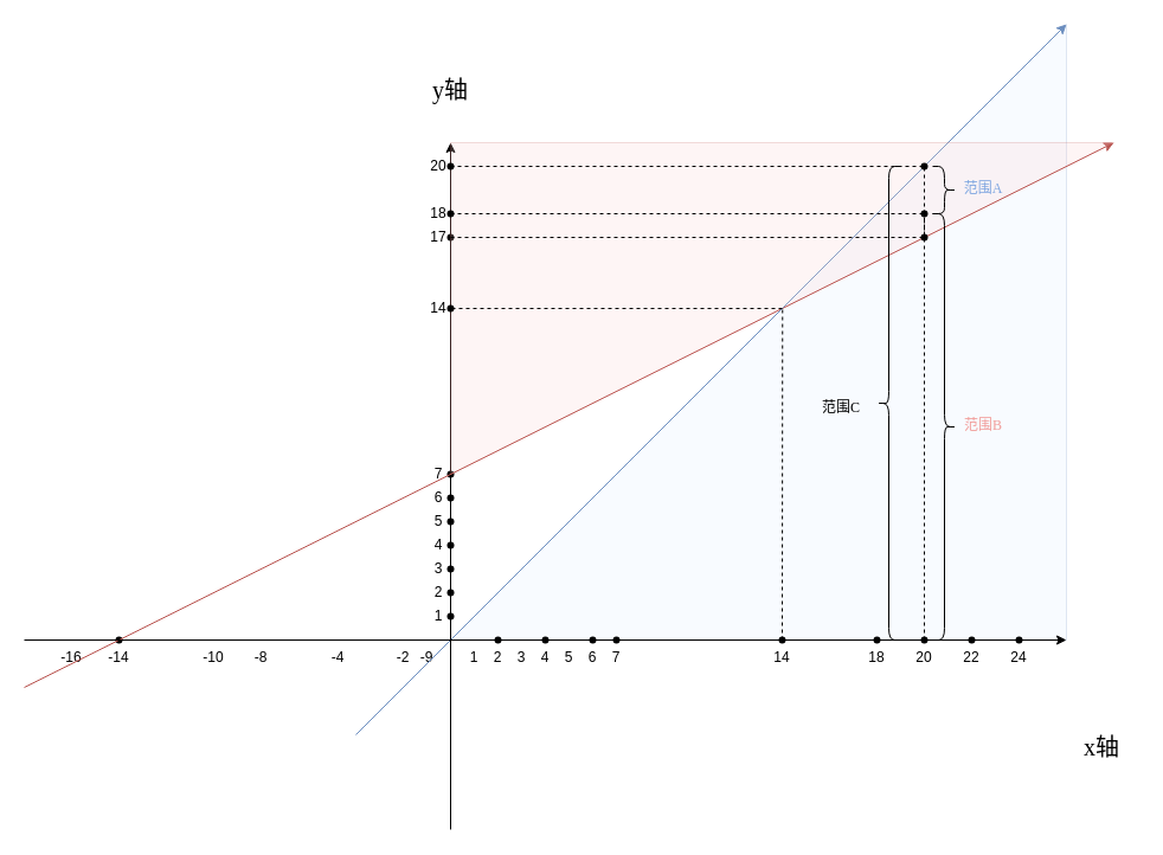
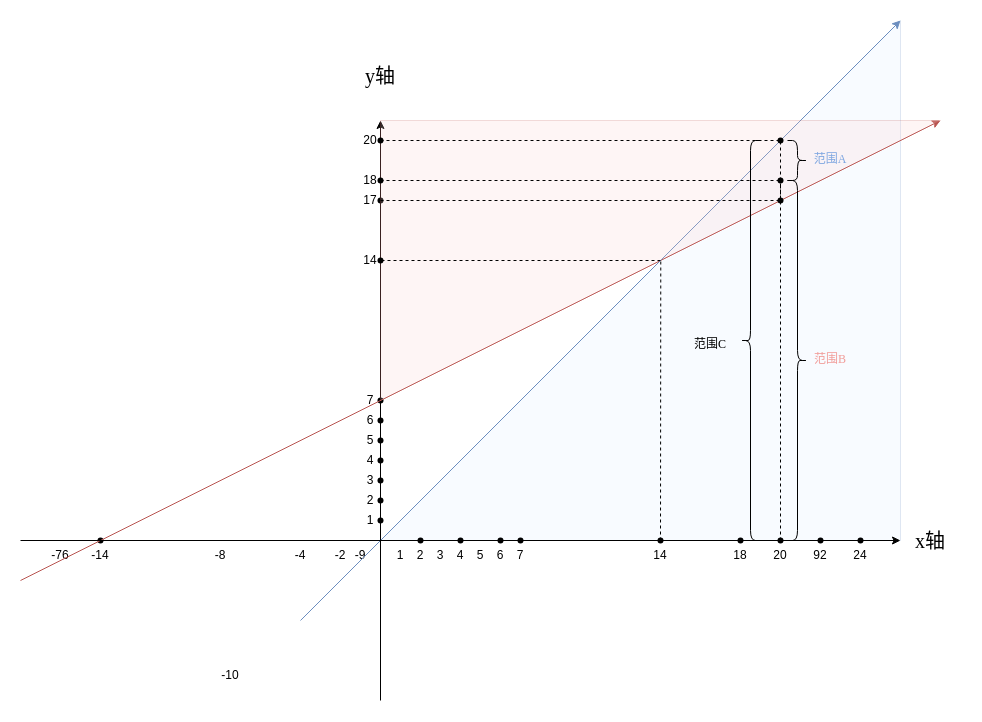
  <mxCell id="0" />
  <mxCell id="1" parent="0" />
  <mxCell id="2" value="" style="shape=waypoint;sketch=0;fillStyle=solid;size=6;pointerEvents=1;points=[];fillColor=none;resizable=0;rotatable=0;perimeter=centerPerimeter;snapToPoint=1;" vertex="1" parent="1"><mxGeometry x="360" width="40" height="40" as="geometry" y="180" /></mxCell>
  <mxCell id="3" value="" style="endArrow=none;html=1;rounded=0;endFill=1;entryDx=0;entryDy=0;entryPerimeter=0;" edge="1" parent="1" target="65"><mxGeometry width="50" height="50" relative="1" as="geometry"><mxPoint x="380" y="700" as="sourcePoint" /><mxPoint x="380" y="120" as="targetPoint" /></mxGeometry></mxCell>
  <mxCell id="4" value="" style="verticalLabelPosition=bottom;verticalAlign=top;html=1;shape=mxgraph.basic.orthogonal_triangle;rotation=-180;direction=south;strokeColor=#6c8ebf;opacity=20;fillColor=#dae8fc;" vertex="1" parent="1"><mxGeometry x="380" y="20" width="520" height="520" as="geometry" /></mxCell>
  <mxCell id="5" value="7" style="text;html=1;strokeColor=none;fillColor=none;align=center;verticalAlign=middle;whiteSpace=wrap;rounded=0;" vertex="1" parent="1"><mxGeometry x="350" y="380" width="40" height="40" as="geometry" /></mxCell>
  <mxCell id="6" value="2" style="text;html=1;strokeColor=none;fillColor=none;align=center;verticalAlign=middle;whiteSpace=wrap;rounded=0;" vertex="1" parent="1"><mxGeometry x="350" y="480" width="40" height="40" as="geometry" /></mxCell>
  <mxCell id="7" value="3" style="text;html=1;strokeColor=none;fillColor=none;align=center;verticalAlign=middle;whiteSpace=wrap;rounded=0;" vertex="1" parent="1"><mxGeometry x="350" y="460" width="40" height="40" as="geometry" /></mxCell>
  <mxCell id="8" value="4" style="text;html=1;strokeColor=none;fillColor=none;align=center;verticalAlign=middle;whiteSpace=wrap;rounded=0;" vertex="1" parent="1"><mxGeometry x="350" y="440" width="40" height="40" as="geometry" /></mxCell>
  <mxCell id="9" value="5" style="text;html=1;strokeColor=none;fillColor=none;align=center;verticalAlign=middle;whiteSpace=wrap;rounded=0;" vertex="1" parent="1"><mxGeometry x="350" y="420" width="40" height="40" as="geometry" /></mxCell>
  <mxCell id="10" value="6" style="text;html=1;strokeColor=none;fillColor=none;align=center;verticalAlign=middle;whiteSpace=wrap;rounded=0;" vertex="1" parent="1"><mxGeometry x="350" y="400" width="40" height="40" as="geometry" /></mxCell>
  <mxCell id="11" value="" style="shape=waypoint;sketch=0;fillStyle=solid;size=6;pointerEvents=1;points=[];fillColor=none;resizable=0;rotatable=0;perimeter=centerPerimeter;snapToPoint=1;" vertex="1" parent="1"><mxGeometry x="360" y="380" width="40" height="40" as="geometry" /></mxCell>
  <mxCell id="12" value="" style="shape=waypoint;sketch=0;fillStyle=solid;size=6;pointerEvents=1;points=[];fillColor=none;resizable=0;rotatable=0;perimeter=centerPerimeter;snapToPoint=1;" vertex="1" parent="1"><mxGeometry x="360" y="400" width="40" height="40" as="geometry" /></mxCell>
  <mxCell id="13" value="" style="shape=waypoint;sketch=0;fillStyle=solid;size=6;pointerEvents=1;points=[];fillColor=none;resizable=0;rotatable=0;perimeter=centerPerimeter;snapToPoint=1;" vertex="1" parent="1"><mxGeometry x="360" y="420" width="40" height="40" as="geometry" /></mxCell>
  <mxCell id="14" value="" style="shape=waypoint;sketch=0;fillStyle=solid;size=6;pointerEvents=1;points=[];fillColor=none;resizable=0;rotatable=0;perimeter=centerPerimeter;snapToPoint=1;" vertex="1" parent="1"><mxGeometry x="360" y="440" width="40" height="40" as="geometry" /></mxCell>
  <mxCell id="15" value="" style="shape=waypoint;sketch=0;fillStyle=solid;size=6;pointerEvents=1;points=[];fillColor=none;resizable=0;rotatable=0;perimeter=centerPerimeter;snapToPoint=1;" vertex="1" parent="1"><mxGeometry x="360" y="460" width="40" height="40" as="geometry" /></mxCell>
  <mxCell id="16" value="" style="shape=waypoint;sketch=0;fillStyle=solid;size=6;pointerEvents=1;points=[];fillColor=none;resizable=0;rotatable=0;perimeter=centerPerimeter;snapToPoint=1;" vertex="1" parent="1"><mxGeometry x="360" y="480" width="40" height="40" as="geometry" /></mxCell>
  <mxCell id="17" value="2" style="text;html=1;strokeColor=none;fillColor=none;align=center;verticalAlign=middle;whiteSpace=wrap;rounded=0;" vertex="1" parent="1"><mxGeometry x="400" y="540" width="40" height="30" as="geometry" /></mxCell>
  <mxCell id="18" value="3" style="text;html=1;strokeColor=none;fillColor=none;align=center;verticalAlign=middle;whiteSpace=wrap;rounded=0;" vertex="1" parent="1"><mxGeometry x="420" y="540" width="40" height="30" as="geometry" /></mxCell>
  <mxCell id="19" value="4" style="text;html=1;strokeColor=none;fillColor=none;align=center;verticalAlign=middle;whiteSpace=wrap;rounded=0;" vertex="1" parent="1"><mxGeometry x="440" y="540" width="40" height="30" as="geometry" /></mxCell>
  <mxCell id="20" value="5" style="text;html=1;strokeColor=none;fillColor=none;align=center;verticalAlign=middle;whiteSpace=wrap;rounded=0;" vertex="1" parent="1"><mxGeometry x="460" y="540" width="40" height="30" as="geometry" /></mxCell>
  <mxCell id="21" value="6" style="text;html=1;strokeColor=none;fillColor=none;align=center;verticalAlign=middle;whiteSpace=wrap;rounded=0;" vertex="1" parent="1"><mxGeometry x="480" y="540" width="40" height="30" as="geometry" /></mxCell>
  <mxCell id="22" value="7" style="text;html=1;strokeColor=none;fillColor=none;align=center;verticalAlign=middle;whiteSpace=wrap;rounded=0;" vertex="1" parent="1"><mxGeometry x="500" y="540" width="40" height="30" as="geometry" /></mxCell>
  <mxCell id="23" value="" style="endArrow=classic;html=1;rounded=0;endFill=1;startArrow=none;entryX=0;entryY=1;entryDx=0;entryDy=0;entryPerimeter=0;" edge="1" parent="1" source="58" target="4"><mxGeometry width="50" height="50" relative="1" as="geometry"><mxPoint x="20" y="540" as="sourcePoint" /><mxPoint x="860" y="540" as="targetPoint" /></mxGeometry></mxCell>
  <mxCell id="24" value="" style="endArrow=classic;html=1;rounded=0;endFill=1;entryX=0;entryY=1;entryDx=0;entryDy=0;entryPerimeter=0;startArrow=none;" edge="1" parent="1" source="65" target="41"><mxGeometry width="50" height="50" relative="1" as="geometry"><mxPoint x="380" y="700" as="sourcePoint" /><mxPoint x="380" y="220" as="targetPoint" /></mxGeometry></mxCell>
  <mxCell id="25" value="1" style="text;html=1;strokeColor=none;fillColor=none;align=center;verticalAlign=middle;whiteSpace=wrap;rounded=0;" vertex="1" parent="1"><mxGeometry x="380" y="540" width="40" height="30" as="geometry" /></mxCell>
  <mxCell id="26" value="1" style="text;html=1;strokeColor=none;fillColor=none;align=center;verticalAlign=middle;whiteSpace=wrap;rounded=0;" vertex="1" parent="1"><mxGeometry x="350" y="500" width="40" height="40" as="geometry" /></mxCell>
  <mxCell id="27" value="" style="shape=waypoint;sketch=0;fillStyle=solid;size=6;pointerEvents=1;points=[];fillColor=none;resizable=0;rotatable=0;perimeter=centerPerimeter;snapToPoint=1;" vertex="1" parent="1"><mxGeometry x="360" y="500" width="40" height="40" as="geometry" /></mxCell>
  <mxCell id="28" value="-9" style="text;html=1;strokeColor=none;fillColor=none;align=center;verticalAlign=middle;whiteSpace=wrap;rounded=0;" vertex="1" parent="1"><mxGeometry x="340" y="535" width="40" height="40" as="geometry" /></mxCell>
- <mxCell id="29" value="-4" style="text;html=1;strokeColor=none;fillColor=none;align=center;verticalAlign=middle;whiteSpace=wrap;rounded=0;" vertex="1" parent="1"><mxGeometry x="265" y="535" width="40" height="40" as="geometry" /></mxCell>
+ <mxCell id="29" value="-4" style="text;html=1;strokeColor=none;fillColor=none;align=center;verticalAlign=middle;whiteSpace=wrap;rounded=0;" vertex="1" parent="1"><mxGeometry x="280" y="535" width="40" height="40" as="geometry" /></mxCell>
  <mxCell id="30" value="-2" style="text;html=1;strokeColor=none;fillColor=none;align=center;verticalAlign=middle;whiteSpace=wrap;rounded=0;" vertex="1" parent="1"><mxGeometry x="320" y="535" width="40" height="40" as="geometry" /></mxCell>
  <mxCell id="31" value="-8" style="text;html=1;strokeColor=none;fillColor=none;align=center;verticalAlign=middle;whiteSpace=wrap;rounded=0;" vertex="1" parent="1"><mxGeometry x="200" y="535" width="40" height="40" as="geometry" /></mxCell>
- <mxCell id="32" value="-10" style="text;html=1;strokeColor=none;fillColor=none;align=center;verticalAlign=middle;whiteSpace=wrap;rounded=0;" vertex="1" parent="1"><mxGeometry x="160" y="535" width="40" height="40" as="geometry" /></mxCell>
+ <mxCell id="32" value="-10" style="text;html=1;strokeColor=none;fillColor=none;align=center;verticalAlign=middle;whiteSpace=wrap;rounded=0;" vertex="1" parent="1"><mxGeometry x="210" y="655" width="40" height="40" as="geometry" /></mxCell>
  <mxCell id="33" value="-14" style="text;html=1;strokeColor=none;fillColor=none;align=center;verticalAlign=middle;whiteSpace=wrap;rounded=0;" vertex="1" parent="1"><mxGeometry x="80" y="535" width="40" height="40" as="geometry" /></mxCell>
- <mxCell id="34" value="-16" style="text;html=1;strokeColor=none;fillColor=none;align=center;verticalAlign=middle;whiteSpace=wrap;rounded=0;" vertex="1" parent="1"><mxGeometry x="40" y="535" width="40" height="40" as="geometry" /></mxCell>
+ <mxCell id="34" value="-76" style="text;html=1;strokeColor=none;fillColor=none;align=center;verticalAlign=middle;whiteSpace=wrap;rounded=0;" vertex="1" parent="1"><mxGeometry x="40" y="535" width="40" height="40" as="geometry" /></mxCell>
  <mxCell id="35" value="" style="shape=waypoint;sketch=0;fillStyle=solid;size=6;pointerEvents=1;points=[];fillColor=none;resizable=0;rotatable=0;perimeter=centerPerimeter;snapToPoint=1;" vertex="1" parent="1"><mxGeometry x="80" y="520" width="40" height="40" as="geometry" /></mxCell>
  <mxCell id="36" value="" style="endArrow=classic;html=1;rounded=0;endFill=1;fillColor=#f8cecc;strokeColor=#b85450;entryX=0;entryY=0;entryDx=0;entryDy=0;entryPerimeter=0;" edge="1" parent="1" target="41"><mxGeometry width="50" height="50" relative="1" as="geometry"><mxPoint x="20" y="580" as="sourcePoint" /><mxPoint x="980" y="100" as="targetPoint" /></mxGeometry></mxCell>
  <mxCell id="37" value="" style="endArrow=classic;html=1;rounded=0;endFill=1;fillColor=#dae8fc;strokeColor=#6c8ebf;entryX=1;entryY=1;entryDx=0;entryDy=0;entryPerimeter=0;" edge="1" parent="1" target="4"><mxGeometry width="50" height="50" relative="1" as="geometry"><mxPoint x="300" y="620" as="sourcePoint" /><mxPoint x="860" y="60" as="targetPoint" /></mxGeometry></mxCell>
  <mxCell id="38" style="edgeStyle=none;rounded=0;orthogonalLoop=1;jettySize=auto;html=1;exitX=0.5;exitY=0;exitDx=0;exitDy=0;entryX=0.541;entryY=0.539;entryDx=0;entryDy=0;entryPerimeter=0;endArrow=none;endFill=0;dashed=1;" edge="1" parent="1" source="39" target="4"><mxGeometry relative="1" as="geometry" /></mxCell>
  <mxCell id="39" value="14" style="text;html=1;strokeColor=none;fillColor=none;align=center;verticalAlign=middle;whiteSpace=wrap;rounded=0;" vertex="1" parent="1"><mxGeometry x="640" y="540" width="40" height="30" as="geometry" /></mxCell>
  <mxCell id="40" value="14" style="text;html=1;strokeColor=none;fillColor=none;align=center;verticalAlign=middle;whiteSpace=wrap;rounded=0;" vertex="1" parent="1"><mxGeometry x="350" y="240" width="40" height="40" as="geometry" /></mxCell>
  <mxCell id="41" value="" style="verticalLabelPosition=bottom;verticalAlign=top;html=1;shape=mxgraph.basic.orthogonal_triangle;rotation=0;direction=south;strokeColor=#b85450;opacity=20;fillColor=#f8cecc;" vertex="1" parent="1"><mxGeometry x="380" y="120" width="560" height="280" as="geometry" /></mxCell>
  <mxCell id="42" style="edgeStyle=none;rounded=0;orthogonalLoop=1;jettySize=auto;html=1;exitDx=0;exitDy=0;exitPerimeter=0;entryX=0.496;entryY=1.002;entryDx=0;entryDy=0;entryPerimeter=0;dashed=1;endArrow=none;endFill=0;startArrow=none;" edge="1" parent="1" source="53" target="41"><mxGeometry relative="1" as="geometry" /></mxCell>
  <mxCell id="43" value="18" style="text;html=1;strokeColor=none;fillColor=none;align=center;verticalAlign=middle;whiteSpace=wrap;rounded=0;" vertex="1" parent="1"><mxGeometry x="720" y="540" width="40" height="30" as="geometry" /></mxCell>
  <mxCell id="44" value="18" style="text;html=1;strokeColor=none;fillColor=none;align=center;verticalAlign=middle;whiteSpace=wrap;rounded=0;" vertex="1" parent="1"><mxGeometry x="350" y="160" width="40" height="40" as="geometry" /></mxCell>
  <mxCell id="45" value="20" style="text;html=1;strokeColor=none;fillColor=none;align=center;verticalAlign=middle;whiteSpace=wrap;rounded=0;" vertex="1" parent="1"><mxGeometry x="760" y="540" width="40" height="30" as="geometry" /></mxCell>
  <mxCell id="46" style="edgeStyle=none;rounded=0;orthogonalLoop=1;jettySize=auto;html=1;exitDx=0;exitDy=0;endArrow=none;endFill=0;dashed=1;entryX=0.501;entryY=1.016;entryDx=0;entryDy=0;entryPerimeter=0;startArrow=none;" edge="1" parent="1" source="69" target="47"><mxGeometry relative="1" as="geometry"><mxPoint x="670" y="550" as="sourcePoint" /><mxPoint x="980" y="500" as="targetPoint" /></mxGeometry></mxCell>
  <mxCell id="47" value="" style="shape=waypoint;sketch=0;fillStyle=solid;size=6;pointerEvents=1;points=[];fillColor=none;resizable=0;rotatable=0;perimeter=centerPerimeter;snapToPoint=1;" vertex="1" parent="1"><mxGeometry x="760" y="160" width="40" height="40" as="geometry" /></mxCell>
  <mxCell id="48" style="edgeStyle=none;rounded=0;orthogonalLoop=1;jettySize=auto;html=1;exitX=0.75;exitY=0.5;exitDx=0;exitDy=0;endArrow=none;endFill=0;dashed=1;exitPerimeter=0;" edge="1" parent="1" source="44" target="47"><mxGeometry relative="1" as="geometry"><mxPoint x="790" y="550" as="sourcePoint" /><mxPoint x="790" y="190" as="targetPoint" /></mxGeometry></mxCell>
  <mxCell id="49" value="17" style="text;html=1;strokeColor=none;fillColor=none;align=center;verticalAlign=middle;whiteSpace=wrap;rounded=0;" vertex="1" parent="1"><mxGeometry x="350" width="40" height="40" as="geometry" y="180" /></mxCell>
  <mxCell id="50" style="edgeStyle=none;rounded=0;orthogonalLoop=1;jettySize=auto;html=1;exitX=0.75;exitY=0.5;exitDx=0;exitDy=0;endArrow=none;endFill=0;dashed=1;exitPerimeter=0;" edge="1" parent="1"><mxGeometry relative="1" as="geometry"><mxPoint x="380" y="200" as="sourcePoint" /><mxPoint x="780" y="200" as="targetPoint" /></mxGeometry></mxCell>
  <mxCell id="51" style="edgeStyle=none;rounded=0;orthogonalLoop=1;jettySize=auto;html=1;exitDx=0;exitDy=0;endArrow=none;endFill=0;dashed=1;exitPerimeter=0;startArrow=none;" edge="1" parent="1" source="67"><mxGeometry relative="1" as="geometry"><mxPoint x="380" y="140" as="sourcePoint" /><mxPoint x="780" y="140" as="targetPoint" /></mxGeometry></mxCell>
  <mxCell id="52" value="" style="shape=waypoint;sketch=0;fillStyle=solid;size=6;pointerEvents=1;points=[];fillColor=none;resizable=0;rotatable=0;perimeter=centerPerimeter;snapToPoint=1;" vertex="1" parent="1"><mxGeometry x="360" y="160" width="40" height="40" as="geometry" /></mxCell>
  <mxCell id="53" value="" style="shape=waypoint;sketch=0;fillStyle=solid;size=6;pointerEvents=1;points=[];fillColor=none;resizable=0;rotatable=0;perimeter=centerPerimeter;snapToPoint=1;" vertex="1" parent="1"><mxGeometry x="360" y="240" width="40" height="40" as="geometry" /></mxCell>
  <mxCell id="54" value="" style="edgeStyle=none;rounded=0;orthogonalLoop=1;jettySize=auto;html=1;exitX=0.5;exitY=0.5;exitDx=0;exitDy=0;exitPerimeter=0;entryDx=0;entryDy=0;entryPerimeter=0;dashed=1;endArrow=none;endFill=0;" edge="1" parent="1" source="41" target="53"><mxGeometry relative="1" as="geometry"><mxPoint x="660" y="260" as="sourcePoint" /><mxPoint x="378.88" y="258.88" as="targetPoint" /></mxGeometry></mxCell>
  <mxCell id="55" value="" style="shape=waypoint;sketch=0;fillStyle=solid;size=6;pointerEvents=1;points=[];fillColor=none;resizable=0;rotatable=0;perimeter=centerPerimeter;snapToPoint=1;" vertex="1" parent="1"><mxGeometry x="640" y="520" width="40" height="40" as="geometry" /></mxCell>
  <mxCell id="56" value="" style="shape=waypoint;sketch=0;fillStyle=solid;size=6;pointerEvents=1;points=[];fillColor=none;resizable=0;rotatable=0;perimeter=centerPerimeter;snapToPoint=1;" vertex="1" parent="1"><mxGeometry x="760" y="520" width="40" height="40" as="geometry" /></mxCell>
  <mxCell id="57" value="" style="shape=waypoint;sketch=0;fillStyle=solid;size=6;pointerEvents=1;points=[];fillColor=none;resizable=0;rotatable=0;perimeter=centerPerimeter;snapToPoint=1;" vertex="1" parent="1"><mxGeometry x="720" y="520" width="40" height="40" as="geometry" /></mxCell>
  <mxCell id="58" value="" style="shape=waypoint;sketch=0;fillStyle=solid;size=6;pointerEvents=1;points=[];fillColor=none;resizable=0;rotatable=0;perimeter=centerPerimeter;snapToPoint=1;" vertex="1" parent="1"><mxGeometry x="500" y="520" width="40" height="40" as="geometry" /></mxCell>
  <mxCell id="59" value="" style="endArrow=none;html=1;rounded=0;endFill=1;startArrow=none;" edge="1" parent="1" source="60" target="58"><mxGeometry width="50" height="50" relative="1" as="geometry"><mxPoint x="20" y="540" as="sourcePoint" /><mxPoint x="860" y="540" as="targetPoint" /></mxGeometry></mxCell>
  <mxCell id="60" value="" style="shape=waypoint;sketch=0;fillStyle=solid;size=6;pointerEvents=1;points=[];fillColor=none;resizable=0;rotatable=0;perimeter=centerPerimeter;snapToPoint=1;" vertex="1" parent="1"><mxGeometry x="480" y="520" width="40" height="40" as="geometry" /></mxCell>
  <mxCell id="61" value="" style="endArrow=none;html=1;rounded=0;endFill=1;startArrow=none;" edge="1" parent="1" source="63" target="60"><mxGeometry width="50" height="50" relative="1" as="geometry"><mxPoint x="20" y="540" as="sourcePoint" /><mxPoint x="520" y="540" as="targetPoint" /></mxGeometry></mxCell>
  <mxCell id="62" value="" style="shape=waypoint;sketch=0;fillStyle=solid;size=6;pointerEvents=1;points=[];fillColor=none;resizable=0;rotatable=0;perimeter=centerPerimeter;snapToPoint=1;" vertex="1" parent="1"><mxGeometry x="440" y="520" width="40" height="40" as="geometry" /></mxCell>
  <mxCell id="63" value="" style="shape=waypoint;sketch=0;fillStyle=solid;size=6;pointerEvents=1;points=[];fillColor=none;resizable=0;rotatable=0;perimeter=centerPerimeter;snapToPoint=1;" vertex="1" parent="1"><mxGeometry x="400" y="520" width="40" height="40" as="geometry" /></mxCell>
  <mxCell id="64" value="" style="endArrow=none;html=1;rounded=0;endFill=1;" edge="1" parent="1" target="63"><mxGeometry width="50" height="50" relative="1" as="geometry"><mxPoint x="20" y="540" as="sourcePoint" /><mxPoint x="500" y="540" as="targetPoint" /></mxGeometry></mxCell>
  <mxCell id="65" value="" style="shape=waypoint;sketch=0;fillStyle=solid;size=6;pointerEvents=1;points=[];fillColor=none;resizable=0;rotatable=0;perimeter=centerPerimeter;snapToPoint=1;" vertex="1" parent="1"><mxGeometry x="360" y="120" width="40" height="40" as="geometry" /></mxCell>
  <mxCell id="66" value="20" style="text;html=1;strokeColor=none;fillColor=none;align=center;verticalAlign=middle;whiteSpace=wrap;rounded=0;" vertex="1" parent="1"><mxGeometry x="350" y="120" width="40" height="40" as="geometry" /></mxCell>
  <mxCell id="67" value="" style="shape=waypoint;sketch=0;fillStyle=solid;size=6;pointerEvents=1;points=[];fillColor=none;resizable=0;rotatable=0;perimeter=centerPerimeter;snapToPoint=1;" vertex="1" parent="1"><mxGeometry x="760" y="120" width="40" height="40" as="geometry" /></mxCell>
  <mxCell id="68" value="" style="edgeStyle=none;rounded=0;orthogonalLoop=1;jettySize=auto;html=1;exitX=0.75;exitY=0.5;exitDx=0;exitDy=0;endArrow=none;endFill=0;dashed=1;exitPerimeter=0;" edge="1" parent="1" target="67"><mxGeometry relative="1" as="geometry"><mxPoint x="380" y="140" as="sourcePoint" /><mxPoint x="780" y="140" as="targetPoint" /></mxGeometry></mxCell>
  <mxCell id="69" value="" style="shape=waypoint;sketch=0;fillStyle=solid;size=6;pointerEvents=1;points=[];fillColor=none;resizable=0;rotatable=0;perimeter=centerPerimeter;snapToPoint=1;" vertex="1" parent="1"><mxGeometry x="760" width="40" height="40" as="geometry" y="180" /></mxCell>
  <mxCell id="70" value="" style="edgeStyle=none;rounded=0;orthogonalLoop=1;jettySize=auto;html=1;exitX=0.5;exitY=0;exitDx=0;exitDy=0;endArrow=none;endFill=0;dashed=1;" edge="1" parent="1" source="45" target="67"><mxGeometry relative="1" as="geometry"><mxPoint x="780" y="540" as="sourcePoint" /><mxPoint x="780" as="targetPoint" y="180" /></mxGeometry></mxCell>
- <mxCell id="71" value="22" style="text;html=1;strokeColor=none;fillColor=none;align=center;verticalAlign=middle;whiteSpace=wrap;rounded=0;" vertex="1" parent="1"><mxGeometry x="800" y="535" width="40" height="40" as="geometry" /></mxCell>
+ <mxCell id="71" value="92" style="text;html=1;strokeColor=none;fillColor=none;align=center;verticalAlign=middle;whiteSpace=wrap;rounded=0;" vertex="1" parent="1"><mxGeometry x="800" y="535" width="40" height="40" as="geometry" /></mxCell>
  <mxCell id="72" value="24" style="text;html=1;strokeColor=none;fillColor=none;align=center;verticalAlign=middle;whiteSpace=wrap;rounded=0;" vertex="1" parent="1"><mxGeometry x="840" y="535" width="40" height="40" as="geometry" /></mxCell>
  <mxCell id="73" value="" style="shape=waypoint;sketch=0;fillStyle=solid;size=6;pointerEvents=1;points=[];fillColor=none;resizable=0;rotatable=0;perimeter=centerPerimeter;snapToPoint=1;" vertex="1" parent="1"><mxGeometry x="800" y="520" width="40" height="40" as="geometry" /></mxCell>
  <mxCell id="74" value="" style="shape=waypoint;sketch=0;fillStyle=solid;size=6;pointerEvents=1;points=[];fillColor=none;resizable=0;rotatable=0;perimeter=centerPerimeter;snapToPoint=1;" vertex="1" parent="1"><mxGeometry x="840" y="520" width="40" height="40" as="geometry" /></mxCell>
- <mxCell id="75" value="&lt;font face=&quot;Comic Sans MS&quot; style=&quot;font-size: 20px&quot;&gt;x轴&lt;/font&gt;" style="text;html=1;align=center;verticalAlign=middle;whiteSpace=wrap;rounded=0;" vertex="1" parent="1"><mxGeometry x="900" y="615" width="60" height="30" as="geometry" /></mxCell>
+ <mxCell id="75" value="&lt;font face=&quot;Comic Sans MS&quot; style=&quot;font-size: 20px&quot;&gt;x轴&lt;/font&gt;" style="text;html=1;align=center;verticalAlign=middle;whiteSpace=wrap;rounded=0;" vertex="1" parent="1"><mxGeometry x="900" y="525" width="60" height="30" as="geometry" /></mxCell>
  <mxCell id="76" value="&lt;font face=&quot;Comic Sans MS&quot; style=&quot;font-size: 20px&quot;&gt;y轴&lt;/font&gt;" style="text;html=1;strokeColor=none;fillColor=none;align=center;verticalAlign=middle;whiteSpace=wrap;rounded=0;" vertex="1" parent="1"><mxGeometry x="350" y="60" width="60" height="30" as="geometry" /></mxCell>
  <mxCell id="77" value="" style="shape=curlyBracket;whiteSpace=wrap;html=1;rounded=1;flipH=1;fontFamily=Comic Sans MS;fontSize=20;fontColor=#000000;" vertex="1" parent="1"><mxGeometry x="787" y="140" width="20" height="40" as="geometry" /></mxCell>
  <mxCell id="78" value="" style="shape=curlyBracket;whiteSpace=wrap;html=1;rounded=1;flipH=1;fontFamily=Comic Sans MS;fontSize=20;fontColor=#000000;" vertex="1" parent="1"><mxGeometry x="787" width="20" height="360" as="geometry" y="180" /></mxCell>
  <mxCell id="79" value="&lt;font style=&quot;font-size: 12px&quot; color=&quot;#7ea6e0&quot;&gt;范围A&lt;/font&gt;" style="text;html=1;strokeColor=none;fillColor=none;align=center;verticalAlign=middle;whiteSpace=wrap;rounded=0;fontFamily=Comic Sans MS;fontSize=20;fontColor=#000000;" vertex="1" parent="1"><mxGeometry x="800" y="140" width="60" height="30" as="geometry" /></mxCell>
  <mxCell id="80" value="&lt;font style=&quot;font-size: 12px&quot; color=&quot;#f19c99&quot;&gt;范围B&lt;/font&gt;" style="text;html=1;strokeColor=none;fillColor=none;align=center;verticalAlign=middle;whiteSpace=wrap;rounded=0;fontFamily=Comic Sans MS;fontSize=20;fontColor=#000000;" vertex="1" parent="1"><mxGeometry x="800" y="340" width="60" height="30" as="geometry" /></mxCell>
  <mxCell id="81" value="" style="shape=curlyBracket;whiteSpace=wrap;html=1;rounded=1;flipH=1;fontFamily=Comic Sans MS;fontSize=20;fontColor=#000000;rotation=-180;" vertex="1" parent="1"><mxGeometry x="740" y="140" width="20" height="400" as="geometry" /></mxCell>
  <mxCell id="82" value="&lt;font style=&quot;font-size: 12px&quot;&gt;范围C&lt;/font&gt;" style="text;html=1;strokeColor=none;fillColor=none;align=center;verticalAlign=middle;whiteSpace=wrap;rounded=0;fontFamily=Comic Sans MS;fontSize=20;fontColor=#000000;" vertex="1" parent="1"><mxGeometry x="680" y="325" width="60" height="30" as="geometry" /></mxCell>
